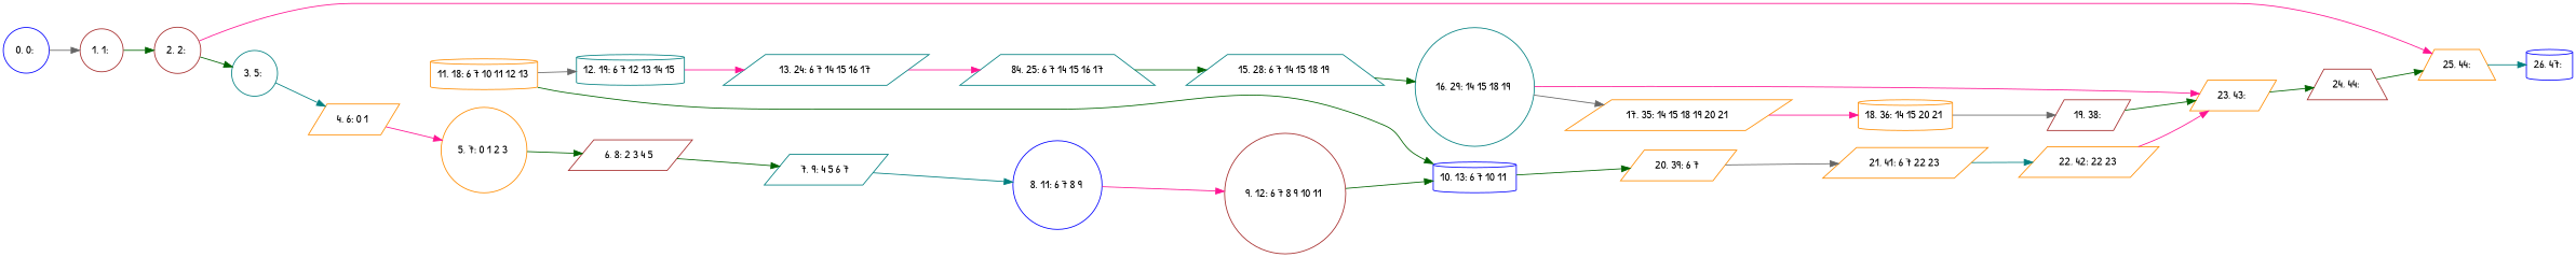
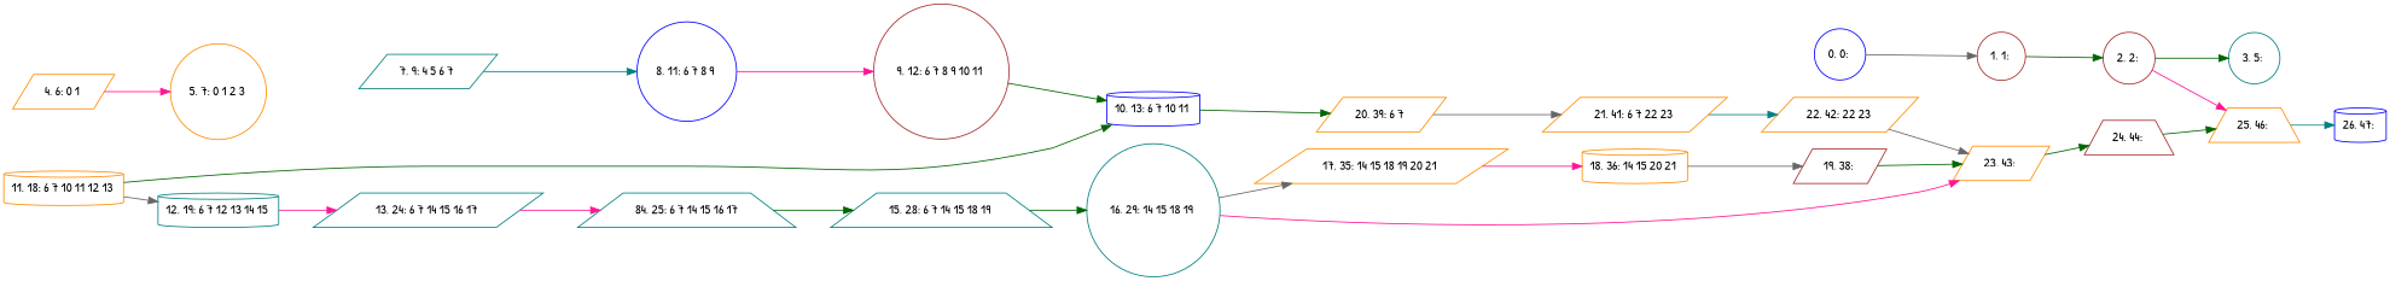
  digraph {
    fontname="Patrick Hand"
    rankdir=LR
    node [color=darkorange fontname="Patrick Hand" shape=parallelogram]
    edge [color=darkgreen fontname="Patrick Hand"]
    n1 [color=blue label="0, 0: " shape=circle]
    n2 [color=brown label="1, 1: " shape=circle]
    n3 [color=brown label="2, 2: " shape=circle]
    n4 [color=teal label="3, 5: " shape=circle]
-   n5 [label="25, 44:" shape=trapezium]
+   n5 [label="25, 46: " shape=trapezium]
    n6 [label="4, 6: 0 1 "]
    n7 [color=blue label="26, 47: " shape=cylinder]
    n8 [label="5, 7: 0 1 2 3 " shape=circle]
-   n9 [color=brown label="6, 8: 2 3 4 5 "]
    n10 [color=teal label="7, 9: 4 5 6 7 "]
    n11 [color=blue label="8, 11: 6 7 8 9 " shape=circle]
    n12 [color=brown label="9, 12: 6 7 8 9 10 11 " shape=circle]
    n13 [color=blue label="10, 13: 6 7 10 11 " shape=cylinder]
    n14 [label="20, 39: 6 7 "]
    n15 [label="11, 18: 6 7 10 11 12 13 " shape=cylinder]
    n16 [color=teal label="12, 19: 6 7 12 13 14 15 " shape=cylinder]
    n17 [label="21, 41: 6 7 22 23 "]
    n18 [color=teal label="13, 24: 6 7 14 15 16 17 "]
    n19 [color=teal label="84, 25: 6 7 14 15 16 17" shape=trapezium]
    n20 [color=teal label="15, 28: 6 7 14 15 18 19 " shape=trapezium]
    n21 [color=teal label="16, 29: 14 15 18 19 " shape=circle]
    n22 [label="17, 35: 14 15 18 19 20 21 "]
    n23 [label="23, 43: "]
    n24 [label="18, 36: 14 15 20 21 " shape=cylinder]
    n25 [color=brown label="24, 44: " shape=trapezium]
    n26 [color=brown label="19, 38: "]
    n27 [label="22, 42: 22 23 "]
    n1 -> n2 [color=gray40]
    n2 -> n3
    n3 -> n4
    n3 -> n5 [color=deeppink]
-   n4 -> n6 [color=teal]
    n5 -> n7 [color=teal]
    n6 -> n8 [color=deeppink]
-   n8 -> n9
-   n9 -> n10
    n10 -> n11 [color=teal]
    n11 -> n12 [color=deeppink]
    n12 -> n13
    n13 -> n14
    n14 -> n17 [color=gray40]
    n15 -> n13
    n15 -> n16 [color=gray40]
    n16 -> n18 [color=deeppink]
    n17 -> n27 [color=teal]
    n18 -> n19 [color=deeppink]
    n19 -> n20
    n20 -> n21
    n21 -> n22 [color=gray40]
    n21 -> n23 [color=deeppink]
    n22 -> n24 [color=deeppink]
    n23 -> n25
    n24 -> n26 [color=gray40]
    n25 -> n5
    n26 -> n23
-   n27 -> n23 [color=deeppink]
+   n27 -> n23 [color=gray40]
  }
